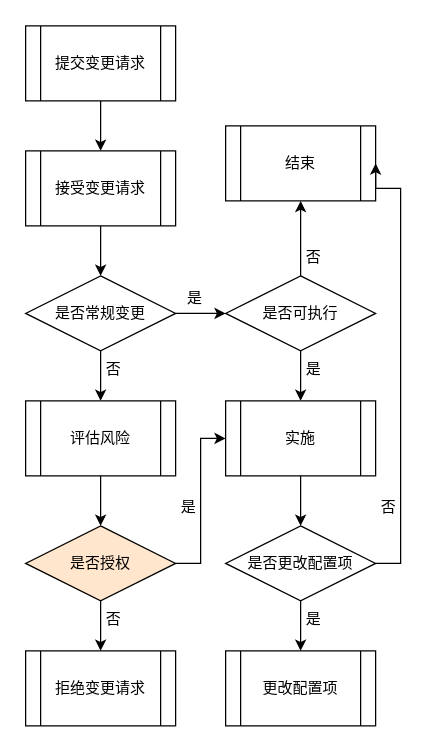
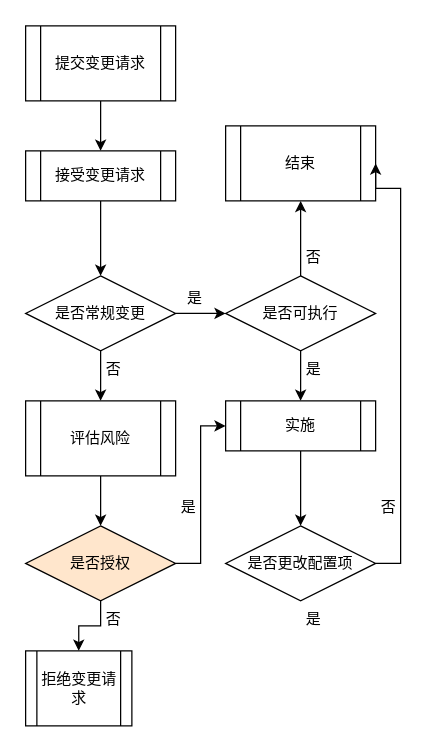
  <mxCell id="0" />
  <mxCell id="1" parent="0" />
  <mxCell id="2" value="" style="edgeStyle=orthogonalEdgeStyle;rounded=0;orthogonalLoop=1;jettySize=auto;html=1;" edge="1" parent="1" source="3" target="5"><mxGeometry relative="1" as="geometry" /></mxCell>
  <mxCell id="3" value="提交变更请求" style="shape=process;whiteSpace=wrap;html=1;backgroundOutline=1;" vertex="1" parent="1"><mxGeometry x="20" y="20" width="120" height="60" as="geometry" /></mxCell>
  <mxCell id="4" style="edgeStyle=orthogonalEdgeStyle;rounded=0;orthogonalLoop=1;jettySize=auto;html=1;entryX=0.5;entryY=0;entryDx=0;entryDy=0;" edge="1" parent="1" source="5" target="8"><mxGeometry relative="1" as="geometry" /></mxCell>
- <mxCell id="5" value="接受变更请求" style="shape=process;whiteSpace=wrap;html=1;backgroundOutline=1;" vertex="1" parent="1"><mxGeometry x="20" y="120" width="120" height="60" as="geometry" /></mxCell>
+ <mxCell id="5" value="接受变更请求" style="shape=process;whiteSpace=wrap;html=1;backgroundOutline=1;" vertex="1" parent="1"><mxGeometry x="20" y="120" width="120" height="40" as="geometry" /></mxCell>
  <mxCell id="6" value="" style="edgeStyle=orthogonalEdgeStyle;rounded=0;orthogonalLoop=1;jettySize=auto;html=1;" edge="1" parent="1" source="8" target="11"><mxGeometry relative="1" as="geometry" /></mxCell>
  <mxCell id="7" value="" style="edgeStyle=orthogonalEdgeStyle;rounded=0;orthogonalLoop=1;jettySize=auto;html=1;" edge="1" parent="1" source="8" target="19"><mxGeometry relative="1" as="geometry" /></mxCell>
  <mxCell id="8" value="是否常规变更" style="rhombus;whiteSpace=wrap;html=1;" vertex="1" parent="1"><mxGeometry x="20" y="220" width="120" height="60" as="geometry" /></mxCell>
  <mxCell id="9" value="" style="edgeStyle=orthogonalEdgeStyle;rounded=0;orthogonalLoop=1;jettySize=auto;html=1;" edge="1" parent="1" source="11" target="13"><mxGeometry relative="1" as="geometry" /></mxCell>
  <mxCell id="10" value="" style="edgeStyle=orthogonalEdgeStyle;rounded=0;orthogonalLoop=1;jettySize=auto;html=1;" edge="1" parent="1" source="11" target="14"><mxGeometry relative="1" as="geometry" /></mxCell>
  <mxCell id="11" value="是否可执行" style="rhombus;whiteSpace=wrap;html=1;" vertex="1" parent="1"><mxGeometry x="180" y="220" width="120" height="60" as="geometry" /></mxCell>
  <mxCell id="12" style="edgeStyle=orthogonalEdgeStyle;rounded=0;orthogonalLoop=1;jettySize=auto;html=1;entryX=0.5;entryY=0;entryDx=0;entryDy=0;" edge="1" parent="1" source="13" target="29"><mxGeometry relative="1" as="geometry" /></mxCell>
- <mxCell id="13" value="实施" style="shape=process;whiteSpace=wrap;html=1;backgroundOutline=1;" vertex="1" parent="1"><mxGeometry x="180" y="320" width="120" height="60" as="geometry" /></mxCell>
+ <mxCell id="13" value="实施" style="shape=process;whiteSpace=wrap;html=1;backgroundOutline=1;" vertex="1" parent="1"><mxGeometry x="180" y="320" width="120" height="40" as="geometry" /></mxCell>
  <mxCell id="14" value="结束" style="shape=process;whiteSpace=wrap;html=1;backgroundOutline=1;" vertex="1" parent="1"><mxGeometry x="180" y="100" width="120" height="60" as="geometry" /></mxCell>
  <mxCell id="15" value="否" style="text;html=1;align=center;verticalAlign=middle;resizable=0;points=[];autosize=1;strokeColor=none;fillColor=none;" vertex="1" parent="1"><mxGeometry x="230" y="190" width="40" height="30" as="geometry" /></mxCell>
  <mxCell id="16" value="是" style="text;html=1;align=center;verticalAlign=middle;resizable=0;points=[];autosize=1;strokeColor=none;fillColor=none;" vertex="1" parent="1"><mxGeometry x="135" y="223" width="40" height="30" as="geometry" /></mxCell>
  <mxCell id="17" value="是" style="text;html=1;align=center;verticalAlign=middle;resizable=0;points=[];autosize=1;strokeColor=none;fillColor=none;" vertex="1" parent="1"><mxGeometry x="230" y="280" width="40" height="30" as="geometry" /></mxCell>
  <mxCell id="18" value="" style="edgeStyle=orthogonalEdgeStyle;rounded=0;orthogonalLoop=1;jettySize=auto;html=1;" edge="1" parent="1" source="19" target="22"><mxGeometry relative="1" as="geometry" /></mxCell>
  <mxCell id="19" value="评估风险" style="shape=process;whiteSpace=wrap;html=1;backgroundOutline=1;" vertex="1" parent="1"><mxGeometry x="20" y="320" width="120" height="60" as="geometry" /></mxCell>
  <mxCell id="20" value="" style="edgeStyle=orthogonalEdgeStyle;rounded=0;orthogonalLoop=1;jettySize=auto;html=1;" edge="1" parent="1" source="22" target="23"><mxGeometry relative="1" as="geometry" /></mxCell>
  <mxCell id="21" style="edgeStyle=orthogonalEdgeStyle;rounded=0;orthogonalLoop=1;jettySize=auto;html=1;entryX=0;entryY=0.5;entryDx=0;entryDy=0;" edge="1" parent="1" source="22" target="13"><mxGeometry relative="1" as="geometry" /></mxCell>
  <mxCell id="22" value="是否授权" style="rhombus;whiteSpace=wrap;html=1;fillColor=#ffe6cc;" vertex="1" parent="1"><mxGeometry x="20" y="420" width="120" height="60" as="geometry" /></mxCell>
- <mxCell id="23" value="拒绝变更请求" style="shape=process;whiteSpace=wrap;html=1;backgroundOutline=1;" vertex="1" parent="1"><mxGeometry x="20" y="520" width="120" height="60" as="geometry" /></mxCell>
+ <mxCell id="23" value="拒绝变更请求" style="shape=process;whiteSpace=wrap;html=1;backgroundOutline=1;" vertex="1" parent="1"><mxGeometry x="20" y="520" width="85" height="60" as="geometry" /></mxCell>
  <mxCell id="24" value="否" style="text;html=1;align=center;verticalAlign=middle;resizable=0;points=[];autosize=1;strokeColor=none;fillColor=none;" vertex="1" parent="1"><mxGeometry x="70" y="280" width="40" height="30" as="geometry" /></mxCell>
  <mxCell id="25" value="是" style="text;html=1;align=center;verticalAlign=middle;resizable=0;points=[];autosize=1;strokeColor=none;fillColor=none;" vertex="1" parent="1"><mxGeometry x="130" y="390" width="40" height="30" as="geometry" /></mxCell>
  <mxCell id="26" value="否" style="text;html=1;align=center;verticalAlign=middle;resizable=0;points=[];autosize=1;strokeColor=none;fillColor=none;" vertex="1" parent="1"><mxGeometry x="70" y="480" width="40" height="30" as="geometry" /></mxCell>
- <mxCell id="27" value="" style="edgeStyle=orthogonalEdgeStyle;rounded=0;orthogonalLoop=1;jettySize=auto;html=1;" edge="1" parent="1" source="29" target="30"><mxGeometry relative="1" as="geometry" /></mxCell>
  <mxCell id="28" style="edgeStyle=orthogonalEdgeStyle;rounded=0;orthogonalLoop=1;jettySize=auto;html=1;entryX=1;entryY=0.5;entryDx=0;entryDy=0;" edge="1" parent="1" source="29" target="14"><mxGeometry relative="1" as="geometry"><Array as="points"><mxPoint x="320" y="450" /><mxPoint x="320" y="150" /></Array></mxGeometry></mxCell>
  <mxCell id="29" value="是否更改配置项" style="rhombus;whiteSpace=wrap;html=1;" vertex="1" parent="1"><mxGeometry x="180" y="420" width="120" height="60" as="geometry" /></mxCell>
- <mxCell id="30" value="&lt;div&gt;更改配置项&lt;/div&gt;" style="shape=process;whiteSpace=wrap;html=1;backgroundOutline=1;" vertex="1" parent="1"><mxGeometry x="180" y="520" width="120" height="60" as="geometry" /></mxCell>
  <mxCell id="31" value="是" style="text;html=1;align=center;verticalAlign=middle;resizable=0;points=[];autosize=1;strokeColor=none;fillColor=none;" vertex="1" parent="1"><mxGeometry x="230" y="480" width="40" height="30" as="geometry" /></mxCell>
  <mxCell id="32" value="否" style="text;html=1;align=center;verticalAlign=middle;resizable=0;points=[];autosize=1;strokeColor=none;fillColor=none;" vertex="1" parent="1"><mxGeometry x="290" y="390" width="40" height="30" as="geometry" /></mxCell>
